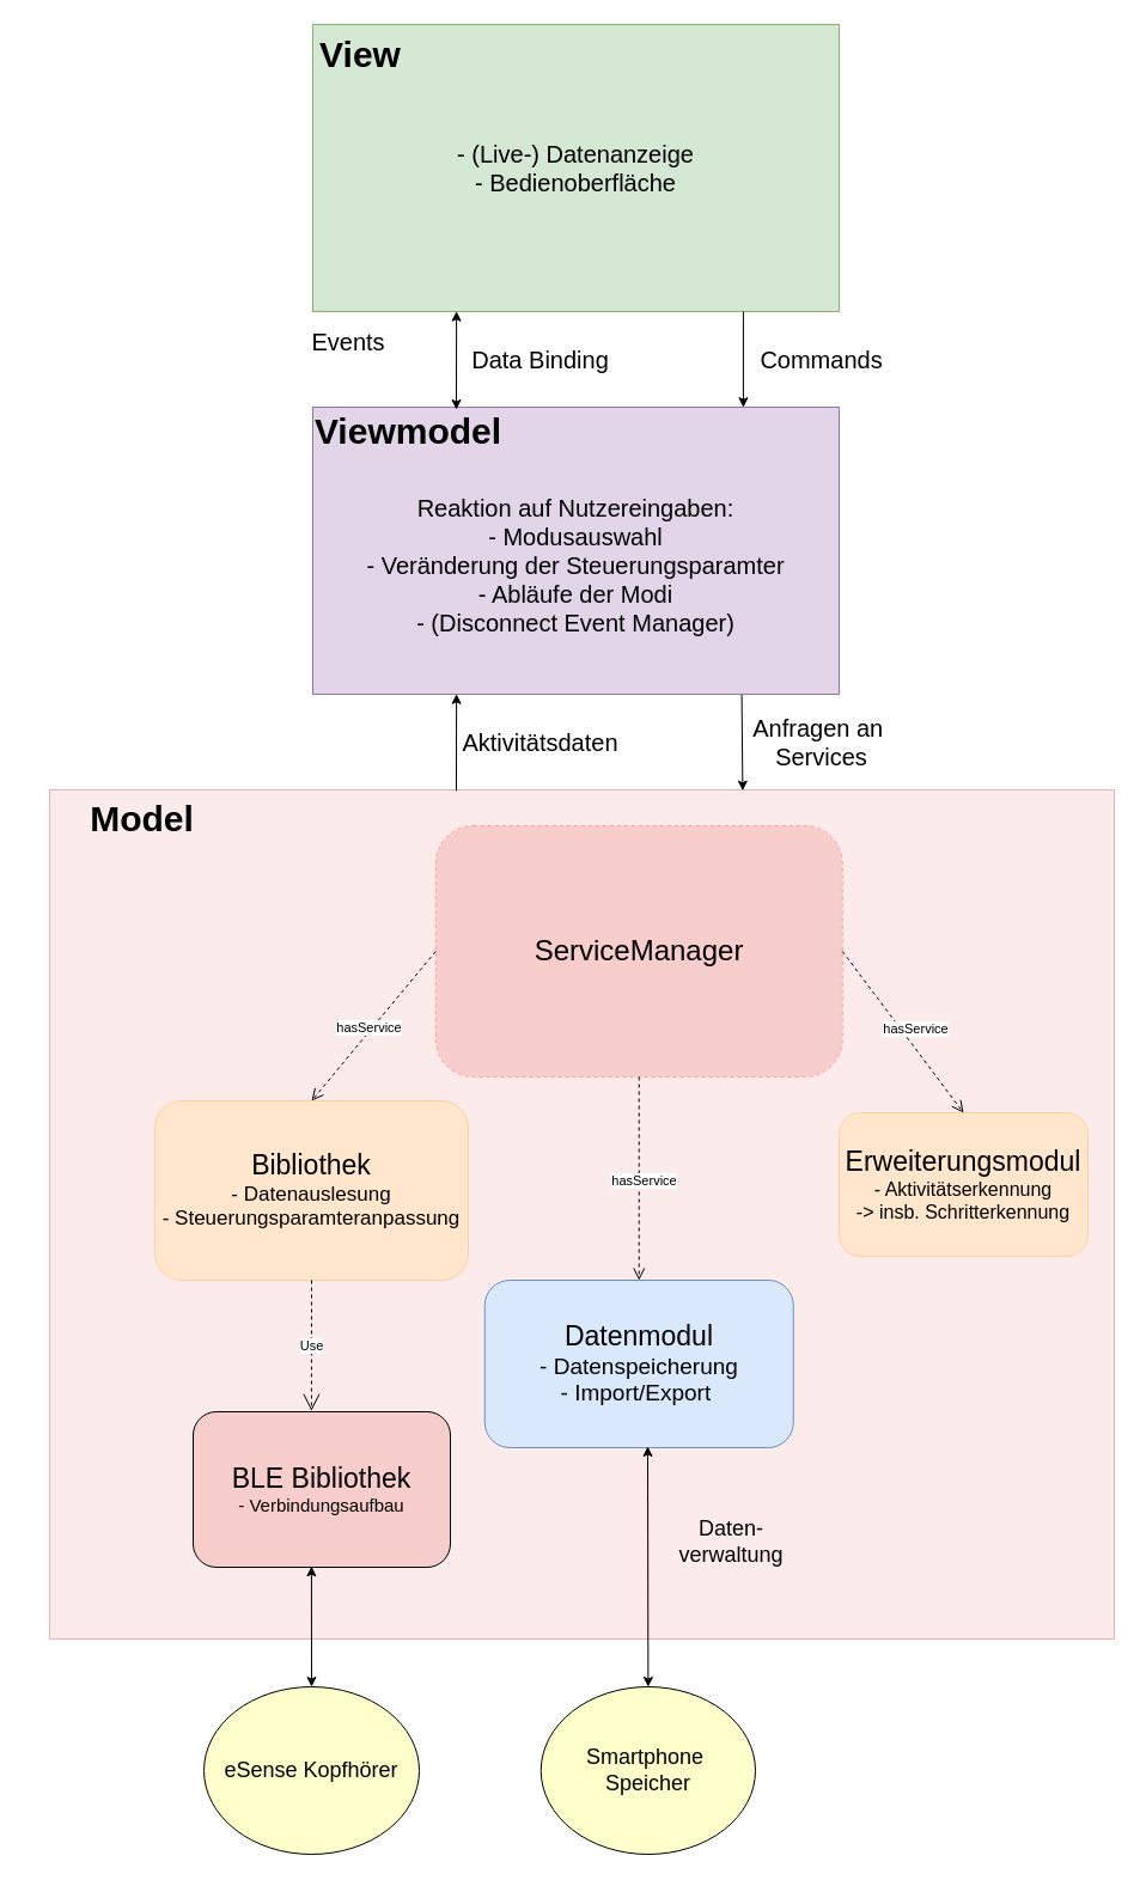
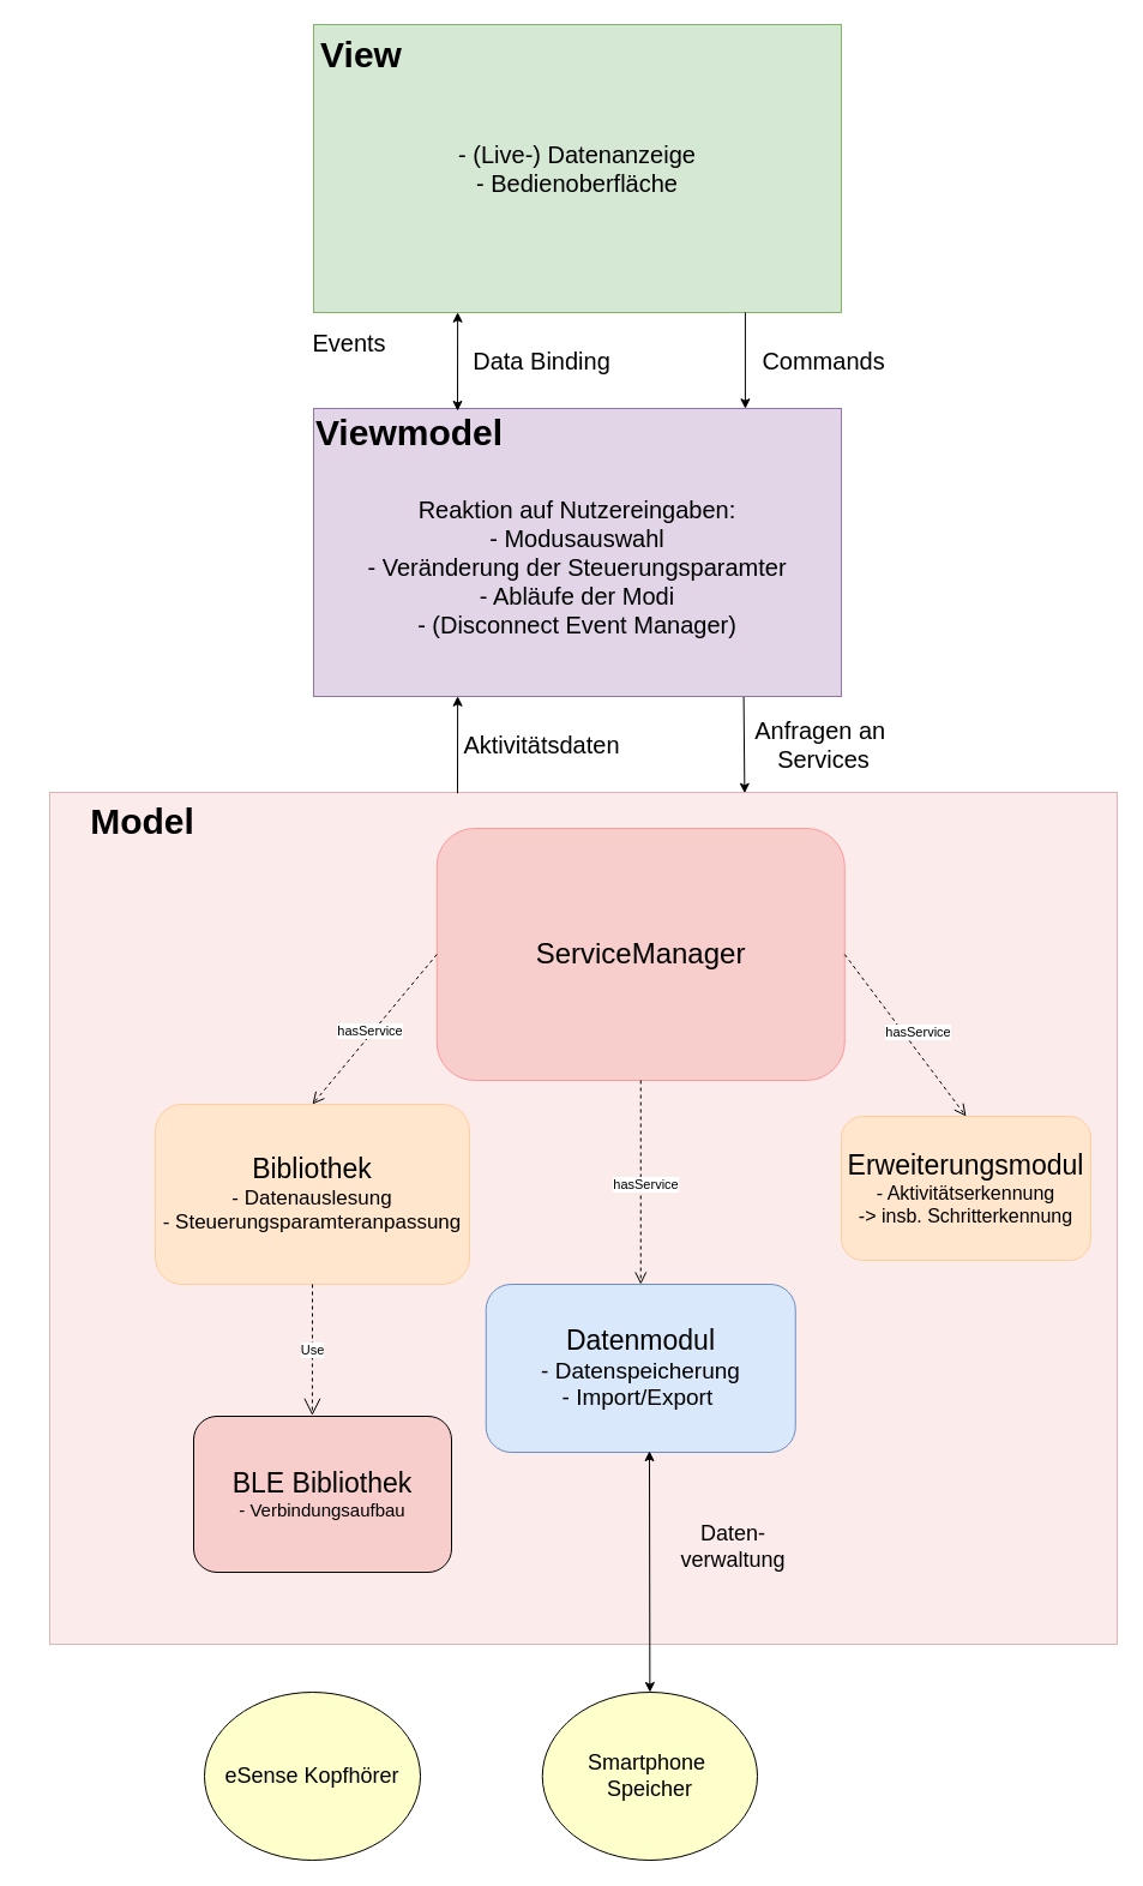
  <mxCell id="0" />
  <mxCell id="1" parent="0" />
  <mxCell id="2" value="" style="rounded=0;whiteSpace=wrap;html=1;fillColor=#f8cecc;strokeColor=#b85450;opacity=40;" parent="1" vertex="1"><mxGeometry x="41" y="660" width="890" height="710" as="geometry" /></mxCell>
  <mxCell id="3" value="&lt;font style=&quot;font-size: 20px&quot;&gt;- (Live-) Datenanzeige&lt;br&gt;- Bedienoberfläche&lt;/font&gt;" style="rounded=0;whiteSpace=wrap;html=1;fillColor=#d5e8d4;strokeColor=#82b366;" parent="1" vertex="1"><mxGeometry x="261" y="20" width="440" height="240" as="geometry" /></mxCell>
  <mxCell id="4" value="&lt;font style=&quot;font-size: 30px&quot;&gt;&lt;b&gt;View&lt;/b&gt;&lt;/font&gt;" style="text;html=1;strokeColor=none;fillColor=none;align=center;verticalAlign=middle;whiteSpace=wrap;rounded=0;" parent="1" vertex="1"><mxGeometry x="251" y="20" width="100" height="50" as="geometry" /></mxCell>
  <mxCell id="5" value="&lt;font style=&quot;font-size: 20px&quot;&gt;&lt;br&gt;Reaktion auf Nutzereingaben:&lt;br&gt;- Modusauswahl&lt;br&gt;- Veränderung der Steuerungsparamter&lt;br&gt;- Abläufe der Modi&lt;br&gt;- (Disconnect Event Manager)&lt;br&gt;&lt;/font&gt;" style="rounded=0;whiteSpace=wrap;html=1;fillColor=#e1d5e7;strokeColor=#9673a6;" parent="1" vertex="1"><mxGeometry x="261" y="340" width="440" height="240" as="geometry" /></mxCell>
  <mxCell id="6" value="&lt;font style=&quot;font-size: 30px&quot;&gt;&lt;b&gt;Viewmodel&lt;/b&gt;&lt;/font&gt;" style="text;html=1;strokeColor=none;fillColor=none;align=center;verticalAlign=middle;whiteSpace=wrap;rounded=0;" parent="1" vertex="1"><mxGeometry x="251" y="340" width="180" height="40" as="geometry" /></mxCell>
  <mxCell id="7" value="&lt;font style=&quot;font-size: 30px&quot;&gt;&lt;b&gt;Model&lt;/b&gt;&lt;/font&gt;" style="text;html=1;strokeColor=none;fillColor=none;align=center;verticalAlign=middle;whiteSpace=wrap;rounded=0;" parent="1" vertex="1"><mxGeometry x="20" y="650" width="197" height="67" as="geometry" /></mxCell>
  <mxCell id="8" value="&lt;font style=&quot;font-size: 18px&quot;&gt;eSense Kopfhörer&lt;/font&gt;" style="ellipse;whiteSpace=wrap;html=1;fillColor=#FFFFCC;" parent="1" vertex="1"><mxGeometry x="170" y="1410" width="180" height="140" as="geometry" /></mxCell>
  <mxCell id="9" value="&lt;font style=&quot;font-size: 18px&quot;&gt;Smartphone&amp;nbsp;&lt;br&gt;Speicher&lt;/font&gt;" style="ellipse;whiteSpace=wrap;html=1;fillColor=#FFFFCC;" parent="1" vertex="1"><mxGeometry x="451.75" y="1410" width="179.25" height="140" as="geometry" /></mxCell>
  <mxCell id="10" value="&lt;font style=&quot;font-size: 23px&quot;&gt;Bibliothek&lt;/font&gt;&lt;br&gt;&lt;font style=&quot;font-size: 17px&quot;&gt;- Datenauslesung&lt;br&gt;- Steuerungsparamteranpassung&lt;/font&gt;" style="rounded=1;whiteSpace=wrap;html=1;fillColor=#ffe6cc;strokeColor=#FFCE9F;" parent="1" vertex="1"><mxGeometry x="129" y="920" width="262" height="150" as="geometry" /></mxCell>
  <mxCell id="11" value="&lt;font style=&quot;font-size: 23px&quot;&gt;Erweiterungsmodul&lt;/font&gt;&lt;br&gt;&lt;font style=&quot;font-size: 16px&quot;&gt;- Aktivitätserkennung&lt;br&gt;-&amp;gt; insb. Schritterkennung&lt;/font&gt;" style="rounded=1;whiteSpace=wrap;html=1;fillColor=#ffe6cc;strokeColor=#FFCE9F;" parent="1" vertex="1"><mxGeometry x="701" y="930" width="208" height="120" as="geometry" /></mxCell>
  <mxCell id="12" value="&lt;font style=&quot;font-size: 23px&quot;&gt;Datenmodul&lt;br&gt;&lt;/font&gt;&lt;font style=&quot;font-size: 19px&quot;&gt;- Datenspeicherung&lt;br&gt;- Import/Export&amp;nbsp;&lt;br&gt;&lt;/font&gt;" style="rounded=1;whiteSpace=wrap;html=1;fillColor=#dae8fc;strokeColor=#6c8ebf;" parent="1" vertex="1"><mxGeometry x="404.75" y="1070" width="258" height="140" as="geometry" /></mxCell>
  <mxCell id="13" value="&lt;font&gt;&lt;font style=&quot;font-size: 23px&quot;&gt;BLE Bibliothek&lt;/font&gt;&lt;br&gt;&lt;span style=&quot;font-size: 15px&quot;&gt;- Verbindungsaufbau&lt;/span&gt;&lt;/font&gt;" style="rounded=1;whiteSpace=wrap;html=1;fillColor=#f8cecc;" parent="1" vertex="1"><mxGeometry x="161" y="1180" width="215" height="130" as="geometry" /></mxCell>
  <mxCell id="14" value="Use" style="endArrow=open;endSize=12;dashed=1;html=1;entryX=0.46;entryY=-0.005;entryDx=0;entryDy=0;entryPerimeter=0;exitX=0.5;exitY=1;exitDx=0;exitDy=0;" parent="1" source="10" target="13" edge="1"><mxGeometry width="160" relative="1" as="geometry"><mxPoint x="381" y="1052" as="sourcePoint" /><mxPoint x="487" y="1204" as="targetPoint" /></mxGeometry></mxCell>
- <mxCell id="15" value="" style="endArrow=classic;startArrow=classic;html=1;entryX=0.46;entryY=0.994;entryDx=0;entryDy=0;exitX=0.5;exitY=0;exitDx=0;exitDy=0;entryPerimeter=0;" parent="1" source="8" target="13" edge="1"><mxGeometry width="50" height="50" relative="1" as="geometry"><mxPoint x="282" y="1345" as="sourcePoint" /><mxPoint x="332" y="1295" as="targetPoint" /></mxGeometry></mxCell>
  <mxCell id="16" value="" style="endArrow=classic;startArrow=classic;html=1;entryX=0.5;entryY=0;entryDx=0;entryDy=0;" parent="1" target="9" edge="1"><mxGeometry width="50" height="50" relative="1" as="geometry"><mxPoint x="541" y="1209" as="sourcePoint" /><mxPoint x="656" y="1449.1" as="targetPoint" /></mxGeometry></mxCell>
  <mxCell id="17" value="&lt;font style=&quot;font-size: 18px&quot;&gt;Daten-&lt;br&gt;verwaltung&lt;/font&gt;" style="text;html=1;strokeColor=none;fillColor=none;align=center;verticalAlign=middle;whiteSpace=wrap;rounded=0;" parent="1" vertex="1"><mxGeometry x="551" y="1250" width="120" height="77" as="geometry" /></mxCell>
  <mxCell id="18" value="" style="endArrow=classic;html=1;exitX=0.818;exitY=1;exitDx=0;exitDy=0;exitPerimeter=0;entryX=0.818;entryY=0.001;entryDx=0;entryDy=0;entryPerimeter=0;" parent="1" source="3" target="5" edge="1"><mxGeometry width="50" height="50" relative="1" as="geometry"><mxPoint x="591" y="270" as="sourcePoint" /><mxPoint x="621" y="320" as="targetPoint" /></mxGeometry></mxCell>
  <mxCell id="19" value="&lt;font style=&quot;font-size: 20px&quot;&gt;Commands&lt;/font&gt;" style="text;html=1;align=center;verticalAlign=middle;resizable=0;points=[];;autosize=1;" parent="1" vertex="1"><mxGeometry x="625.75" y="290" width="120" height="20" as="geometry" /></mxCell>
  <mxCell id="20" value="" style="endArrow=classic;startArrow=classic;html=1;entryX=0.273;entryY=0.999;entryDx=0;entryDy=0;entryPerimeter=0;" parent="1" target="3" edge="1"><mxGeometry width="50" height="50" relative="1" as="geometry"><mxPoint x="381" y="342" as="sourcePoint" /><mxPoint x="502" y="260" as="targetPoint" /></mxGeometry></mxCell>
  <mxCell id="21" value="&lt;font style=&quot;font-size: 20px&quot;&gt;Data Binding&lt;/font&gt;" style="text;html=1;align=center;verticalAlign=middle;resizable=0;points=[];;autosize=1;" parent="1" vertex="1"><mxGeometry x="386" y="290" width="130" height="20" as="geometry" /></mxCell>
  <mxCell id="22" value="&lt;font style=&quot;font-size: 20px&quot;&gt;Events&lt;/font&gt;" style="text;html=1;strokeColor=none;fillColor=none;align=center;verticalAlign=middle;whiteSpace=wrap;rounded=0;" parent="1" vertex="1"><mxGeometry x="271" y="275" width="40" height="20" as="geometry" /></mxCell>
- <mxCell id="23" value="&lt;font style=&quot;font-size: 24px&quot;&gt;ServiceManager&lt;/font&gt;" style="rounded=1;whiteSpace=wrap;html=1;fillColor=#f8cecc;strokeColor=#FF9999;dashed=1;" parent="1" vertex="1"><mxGeometry x="363.75" y="690" width="340" height="210" as="geometry" /></mxCell>
+ <mxCell id="23" value="&lt;font style=&quot;font-size: 24px&quot;&gt;ServiceManager&lt;/font&gt;" style="rounded=1;whiteSpace=wrap;html=1;fillColor=#f8cecc;strokeColor=#FF9999;" parent="1" vertex="1"><mxGeometry x="363.75" y="690" width="340" height="210" as="geometry" /></mxCell>
  <mxCell id="24" value="hasService" style="html=1;verticalAlign=bottom;endArrow=open;dashed=1;endSize=8;exitX=0;exitY=0.5;exitDx=0;exitDy=0;entryX=0.5;entryY=0;entryDx=0;entryDy=0;" parent="1" source="23" target="10" edge="1"><mxGeometry x="0.134" y="4" relative="1" as="geometry"><mxPoint x="361" y="830" as="sourcePoint" /><mxPoint x="281" y="830" as="targetPoint" /><mxPoint as="offset" /></mxGeometry></mxCell>
  <mxCell id="25" value="hasService" style="html=1;verticalAlign=bottom;endArrow=open;dashed=1;endSize=8;exitX=0.5;exitY=1;exitDx=0;exitDy=0;entryX=0.5;entryY=0;entryDx=0;entryDy=0;" parent="1" source="23" target="12" edge="1"><mxGeometry x="0.134" y="4" relative="1" as="geometry"><mxPoint x="534" y="927.2" as="sourcePoint" /><mxPoint x="376" y="1050.2" as="targetPoint" /><mxPoint as="offset" /></mxGeometry></mxCell>
  <mxCell id="26" value="hasService" style="html=1;verticalAlign=bottom;endArrow=open;dashed=1;endSize=8;exitX=1;exitY=0.5;exitDx=0;exitDy=0;entryX=0.5;entryY=0;entryDx=0;entryDy=0;" parent="1" source="23" target="11" edge="1"><mxGeometry x="0.134" y="4" relative="1" as="geometry"><mxPoint x="735" y="820" as="sourcePoint" /><mxPoint x="577" y="943" as="targetPoint" /><mxPoint as="offset" /></mxGeometry></mxCell>
  <mxCell id="27" value="" style="endArrow=classic;html=1;exitX=0.382;exitY=0.001;exitDx=0;exitDy=0;exitPerimeter=0;entryX=0.273;entryY=0.999;entryDx=0;entryDy=0;entryPerimeter=0;" parent="1" source="2" target="5" edge="1"><mxGeometry width="50" height="50" relative="1" as="geometry"><mxPoint x="291" y="638" as="sourcePoint" /><mxPoint x="342" y="580" as="targetPoint" /></mxGeometry></mxCell>
  <mxCell id="28" value="" style="endArrow=classic;html=1;entryX=0.651;entryY=0.001;entryDx=0;entryDy=0;entryPerimeter=0;exitX=0.815;exitY=1.002;exitDx=0;exitDy=0;exitPerimeter=0;" parent="1" source="5" target="2" edge="1"><mxGeometry width="50" height="50" relative="1" as="geometry"><mxPoint x="481" y="630" as="sourcePoint" /><mxPoint x="531" y="580" as="targetPoint" /></mxGeometry></mxCell>
  <mxCell id="29" value="&lt;font style=&quot;font-size: 20px&quot;&gt;Anfragen an&amp;nbsp;&lt;br&gt;Services&lt;/font&gt;" style="text;html=1;align=center;verticalAlign=middle;resizable=0;points=[];;autosize=1;" parent="1" vertex="1"><mxGeometry x="620.75" y="600" width="130" height="40" as="geometry" /></mxCell>
  <mxCell id="30" value="&lt;font style=&quot;font-size: 20px&quot;&gt;Aktivitätsdaten&lt;/font&gt;" style="text;html=1;align=center;verticalAlign=middle;resizable=0;points=[];;autosize=1;" parent="1" vertex="1"><mxGeometry x="376" y="610" width="150" height="20" as="geometry" /></mxCell>
